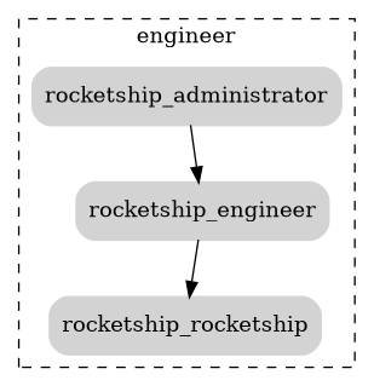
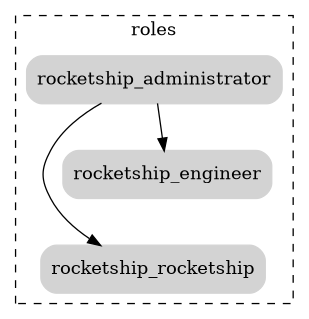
  digraph {
    node [color=LightGray shape=Mrecord style=filled]
    rocketship_administrator
    n2 [label=rocketship_rocketship]
    rocketship_engineer
    subgraph cluster_1 {
-     label=engineer
+     label=roles
      style=dashed
      rocketship_administrator
      n2
      rocketship_engineer
    }
    rocketship_administrator -> rocketship_engineer
-   rocketship_engineer -> n2
+   rocketship_administrator -> n2
  }
